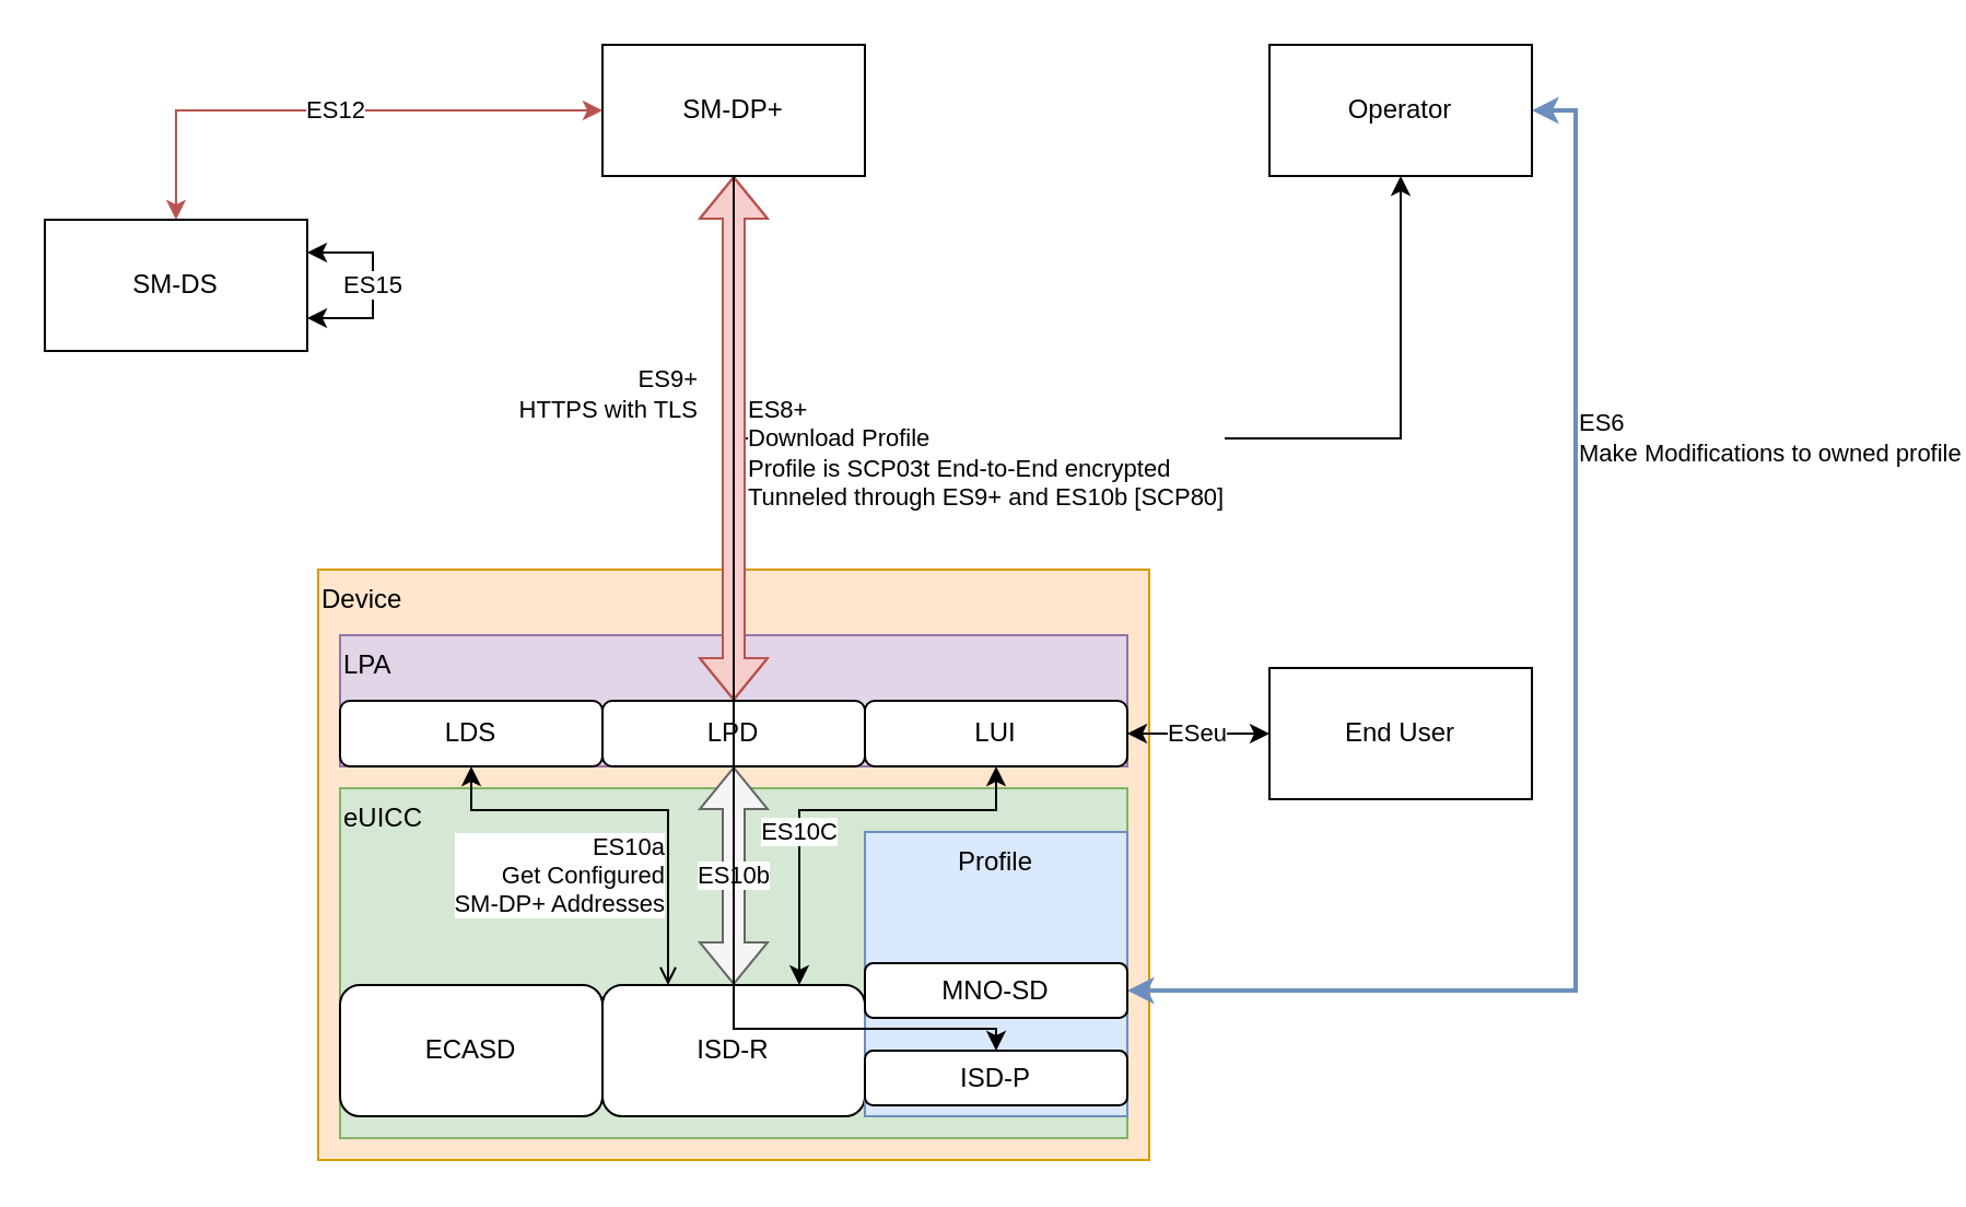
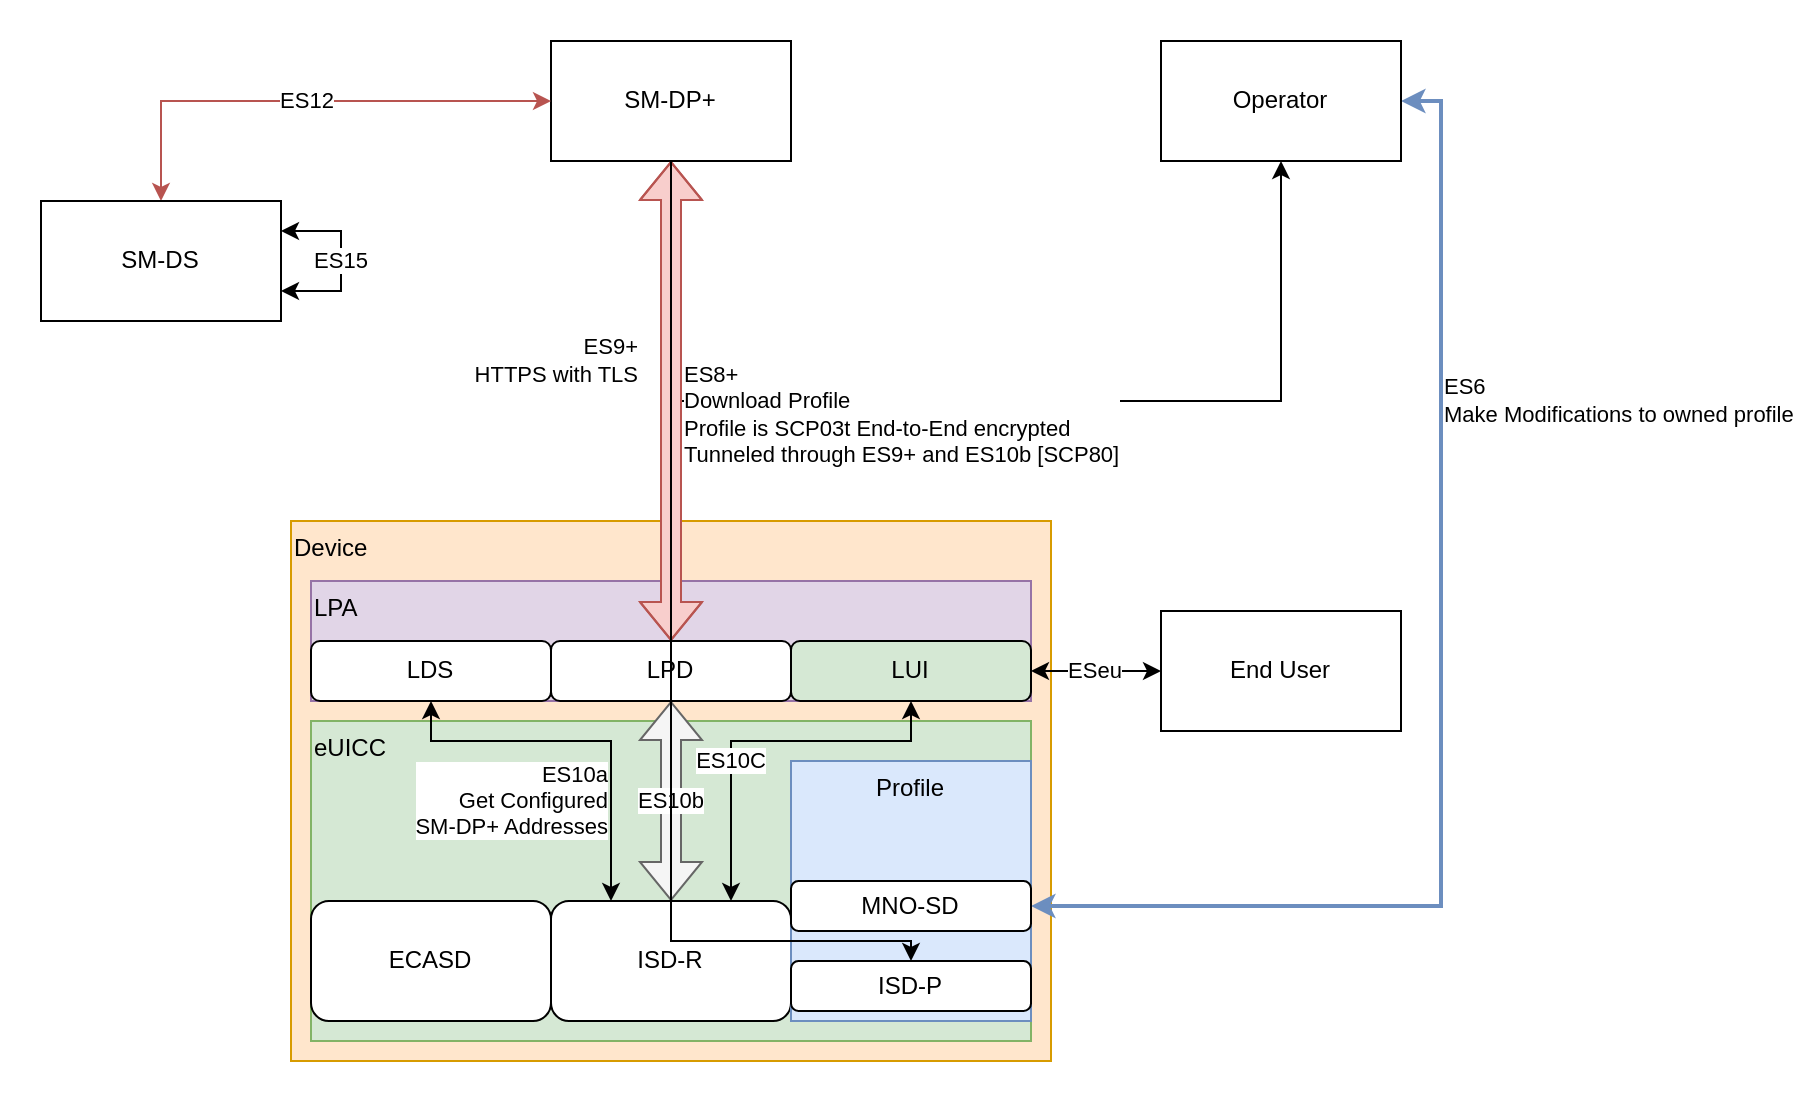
  <mxCell id="0" />
  <mxCell id="1" parent="0" />
  <mxCell id="2" value="SM-DP+" style="rounded=0;whiteSpace=wrap;html=1;" parent="1" vertex="1"><mxGeometry x="275" y="20" width="120" height="60" as="geometry" /></mxCell>
  <mxCell id="3" value="Device&lt;br&gt;" style="rounded=0;whiteSpace=wrap;html=1;verticalAlign=top;fillColor=#ffe6cc;strokeColor=#d79b00;align=left;" parent="1" vertex="1"><mxGeometry x="145" y="260" width="380" height="270" as="geometry" /></mxCell>
  <mxCell id="4" value="eUICC" style="rounded=0;whiteSpace=wrap;html=1;align=left;verticalAlign=top;fillColor=#d5e8d4;strokeColor=#82b366;" parent="1" vertex="1"><mxGeometry x="155" y="360" width="360" height="160" as="geometry" /></mxCell>
  <mxCell id="5" value="LPA" style="rounded=0;whiteSpace=wrap;html=1;fillColor=#e1d5e7;strokeColor=#9673a6;verticalAlign=top;align=left;" parent="1" vertex="1"><mxGeometry x="155" y="290" width="360" height="60" as="geometry" /></mxCell>
- <mxCell id="6" value="ES10a&lt;br&gt;Get Configured&lt;br&gt;SM-DP+ Addresses" style="edgeStyle=orthogonalEdgeStyle;rounded=0;orthogonalLoop=1;jettySize=auto;html=1;exitX=0.5;exitY=1;exitDx=0;exitDy=0;entryX=0.25;entryY=0;entryDx=0;entryDy=0;startArrow=classic;startFill=1;strokeWidth=1;align=right;endArrow=open;" parent="1" source="7" target="18" edge="1"><mxGeometry x="0.474" relative="1" as="geometry"><Array as="points"><mxPoint x="215" y="370" /><mxPoint x="305" y="370" /></Array><mxPoint as="offset" /></mxGeometry></mxCell>
+ <mxCell id="6" value="ES10a&lt;br&gt;Get Configured&lt;br&gt;SM-DP+ Addresses" style="edgeStyle=orthogonalEdgeStyle;rounded=0;orthogonalLoop=1;jettySize=auto;html=1;exitX=0.5;exitY=1;exitDx=0;exitDy=0;entryX=0.25;entryY=0;entryDx=0;entryDy=0;startArrow=classic;startFill=1;strokeWidth=1;align=right;" parent="1" source="7" target="18" edge="1"><mxGeometry x="0.474" relative="1" as="geometry"><Array as="points"><mxPoint x="215" y="370" /><mxPoint x="305" y="370" /></Array><mxPoint as="offset" /></mxGeometry></mxCell>
  <mxCell id="7" value="LDS" style="rounded=1;whiteSpace=wrap;html=1;" parent="1" vertex="1"><mxGeometry x="155" y="320" width="120" height="30" as="geometry" /></mxCell>
  <mxCell id="8" value="ES10b" style="edgeStyle=orthogonalEdgeStyle;rounded=0;orthogonalLoop=1;jettySize=auto;html=1;startArrow=classic;startFill=1;shape=flexArrow;entryX=0.5;entryY=0;entryDx=0;entryDy=0;fillColor=#f5f5f5;strokeColor=#666666;exitX=0.5;exitY=1;exitDx=0;exitDy=0;" parent="1" source="9" target="18" edge="1"><mxGeometry relative="1" as="geometry"><mxPoint x="300" y="620" as="sourcePoint" /></mxGeometry></mxCell>
  <mxCell id="9" value="LPD" style="rounded=1;whiteSpace=wrap;html=1;" parent="1" vertex="1"><mxGeometry x="275" y="320" width="120" height="30" as="geometry" /></mxCell>
  <mxCell id="10" value="ES10C" style="edgeStyle=orthogonalEdgeStyle;rounded=0;orthogonalLoop=1;jettySize=auto;html=1;exitX=0.5;exitY=1;exitDx=0;exitDy=0;entryX=0.75;entryY=0;entryDx=0;entryDy=0;startArrow=classic;startFill=1;strokeWidth=1;" parent="1" source="11" target="18" edge="1"><mxGeometry x="0.263" relative="1" as="geometry"><Array as="points"><mxPoint x="455" y="370" /><mxPoint x="365" y="370" /></Array><mxPoint as="offset" /></mxGeometry></mxCell>
- <mxCell id="11" value="LUI" style="rounded=1;whiteSpace=wrap;html=1;" parent="1" vertex="1"><mxGeometry x="395" y="320" width="120" height="30" as="geometry" /></mxCell>
+ <mxCell id="11" value="LUI" style="rounded=1;whiteSpace=wrap;html=1;fillColor=#d5e8d4;" parent="1" vertex="1"><mxGeometry x="395" y="320" width="120" height="30" as="geometry" /></mxCell>
  <mxCell id="12" value="ES12" style="edgeStyle=orthogonalEdgeStyle;rounded=0;orthogonalLoop=1;jettySize=auto;html=1;exitX=0.5;exitY=0;exitDx=0;exitDy=0;entryX=0;entryY=0.5;entryDx=0;entryDy=0;startArrow=classic;startFill=1;fillColor=#f8cecc;strokeColor=#b85450;" parent="1" source="13" target="2" edge="1"><mxGeometry relative="1" as="geometry" /></mxCell>
  <mxCell id="13" value="SM-DS" style="rounded=0;whiteSpace=wrap;html=1;" parent="1" vertex="1"><mxGeometry x="20" y="100" width="120" height="60" as="geometry" /></mxCell>
  <mxCell id="14" value="ESop" style="edgeStyle=orthogonalEdgeStyle;rounded=0;orthogonalLoop=1;jettySize=auto;html=1;exitX=0.5;exitY=1;exitDx=0;exitDy=0;startArrow=classic;startFill=1;" parent="1" source="16" target="9" edge="1"><mxGeometry x="0.067" relative="1" as="geometry"><mxPoint as="offset" /></mxGeometry></mxCell>
  <mxCell id="15" value="ES6&lt;br&gt;Make Modifications to owned profile" style="edgeStyle=orthogonalEdgeStyle;rounded=0;orthogonalLoop=1;jettySize=auto;html=1;exitX=1;exitY=0.5;exitDx=0;exitDy=0;entryX=1;entryY=0.5;entryDx=0;entryDy=0;startArrow=classic;startFill=1;fillColor=#dae8fc;strokeColor=#6c8ebf;strokeWidth=2;align=left;" parent="1" source="16" target="25" edge="1"><mxGeometry x="-0.458" relative="1" as="geometry"><mxPoint as="offset" /></mxGeometry></mxCell>
  <mxCell id="16" value="Operator" style="rounded=0;whiteSpace=wrap;html=1;" parent="1" vertex="1"><mxGeometry x="580" y="20" width="120" height="60" as="geometry" /></mxCell>
  <mxCell id="17" value="ECASD" style="rounded=1;whiteSpace=wrap;html=1;" parent="1" vertex="1"><mxGeometry x="155" y="450" width="120" height="60" as="geometry" /></mxCell>
  <mxCell id="18" value="ISD-R" style="rounded=1;whiteSpace=wrap;html=1;" parent="1" vertex="1"><mxGeometry x="275" y="450" width="120" height="60" as="geometry" /></mxCell>
  <mxCell id="19" value="Profile" style="rounded=0;whiteSpace=wrap;html=1;verticalAlign=top;fillColor=#dae8fc;strokeColor=#6c8ebf;" parent="1" vertex="1"><mxGeometry x="395" y="380" width="120" height="130" as="geometry" /></mxCell>
  <mxCell id="20" value="ISD-P" style="rounded=1;whiteSpace=wrap;html=1;" parent="1" vertex="1"><mxGeometry x="395" y="480" width="120" height="25" as="geometry" /></mxCell>
  <mxCell id="21" value="ES9+&lt;br&gt;&lt;div style=&quot;&quot;&gt;HTTPS with TLS&lt;/div&gt;" style="edgeStyle=orthogonalEdgeStyle;rounded=0;orthogonalLoop=1;jettySize=auto;html=1;exitX=0.5;exitY=1;exitDx=0;exitDy=0;entryX=0.5;entryY=0;entryDx=0;entryDy=0;startArrow=classic;startFill=1;shape=flexArrow;fillColor=#f8cecc;strokeColor=#b85450;align=right;" parent="1" source="2" target="9" edge="1"><mxGeometry x="-0.167" y="-15" relative="1" as="geometry"><Array as="points"><mxPoint x="335" y="200" /><mxPoint x="335" y="200" /></Array><mxPoint as="offset" /></mxGeometry></mxCell>
  <mxCell id="22" value="ESeu" style="edgeStyle=orthogonalEdgeStyle;rounded=0;orthogonalLoop=1;jettySize=auto;html=1;exitX=0;exitY=0.5;exitDx=0;exitDy=0;entryX=1;entryY=0.5;entryDx=0;entryDy=0;startArrow=classic;startFill=1;" parent="1" source="23" target="11" edge="1"><mxGeometry relative="1" as="geometry" /></mxCell>
  <mxCell id="23" value="End User" style="rounded=0;whiteSpace=wrap;html=1;" parent="1" vertex="1"><mxGeometry x="580" y="305" width="120" height="60" as="geometry" /></mxCell>
  <mxCell id="24" value="ES15" style="edgeStyle=orthogonalEdgeStyle;rounded=0;orthogonalLoop=1;jettySize=auto;html=1;exitX=1;exitY=0.75;exitDx=0;exitDy=0;entryX=1;entryY=0.25;entryDx=0;entryDy=0;startArrow=classic;startFill=1;" parent="1" source="13" target="13" edge="1"><mxGeometry relative="1" as="geometry"><Array as="points"><mxPoint x="170" y="145" /><mxPoint x="170" y="115" /></Array></mxGeometry></mxCell>
  <mxCell id="25" value="MNO-SD" style="rounded=1;whiteSpace=wrap;html=1;" parent="1" vertex="1"><mxGeometry x="395" y="440" width="120" height="25" as="geometry" /></mxCell>
  <mxCell id="26" value="ES8+&lt;br&gt;&lt;div&gt;Download Profile&lt;/div&gt;Profile is SCP03t End-to-End encrypted&lt;br&gt;Tunneled through ES9+ and ES10b [SCP80]&lt;br&gt;" style="edgeStyle=orthogonalEdgeStyle;rounded=0;orthogonalLoop=1;jettySize=auto;html=1;exitX=0.75;exitY=1;exitDx=0;exitDy=0;entryX=0.5;entryY=0;entryDx=0;entryDy=0;startArrow=none;startFill=1;align=left;" parent="1" source="2" target="20" edge="1"><mxGeometry x="-0.429" y="5" relative="1" as="geometry"><Array as="points"><mxPoint x="335" y="80" /><mxPoint x="335" y="470" /><mxPoint x="455" y="470" /></Array><mxPoint as="offset" /></mxGeometry></mxCell>
